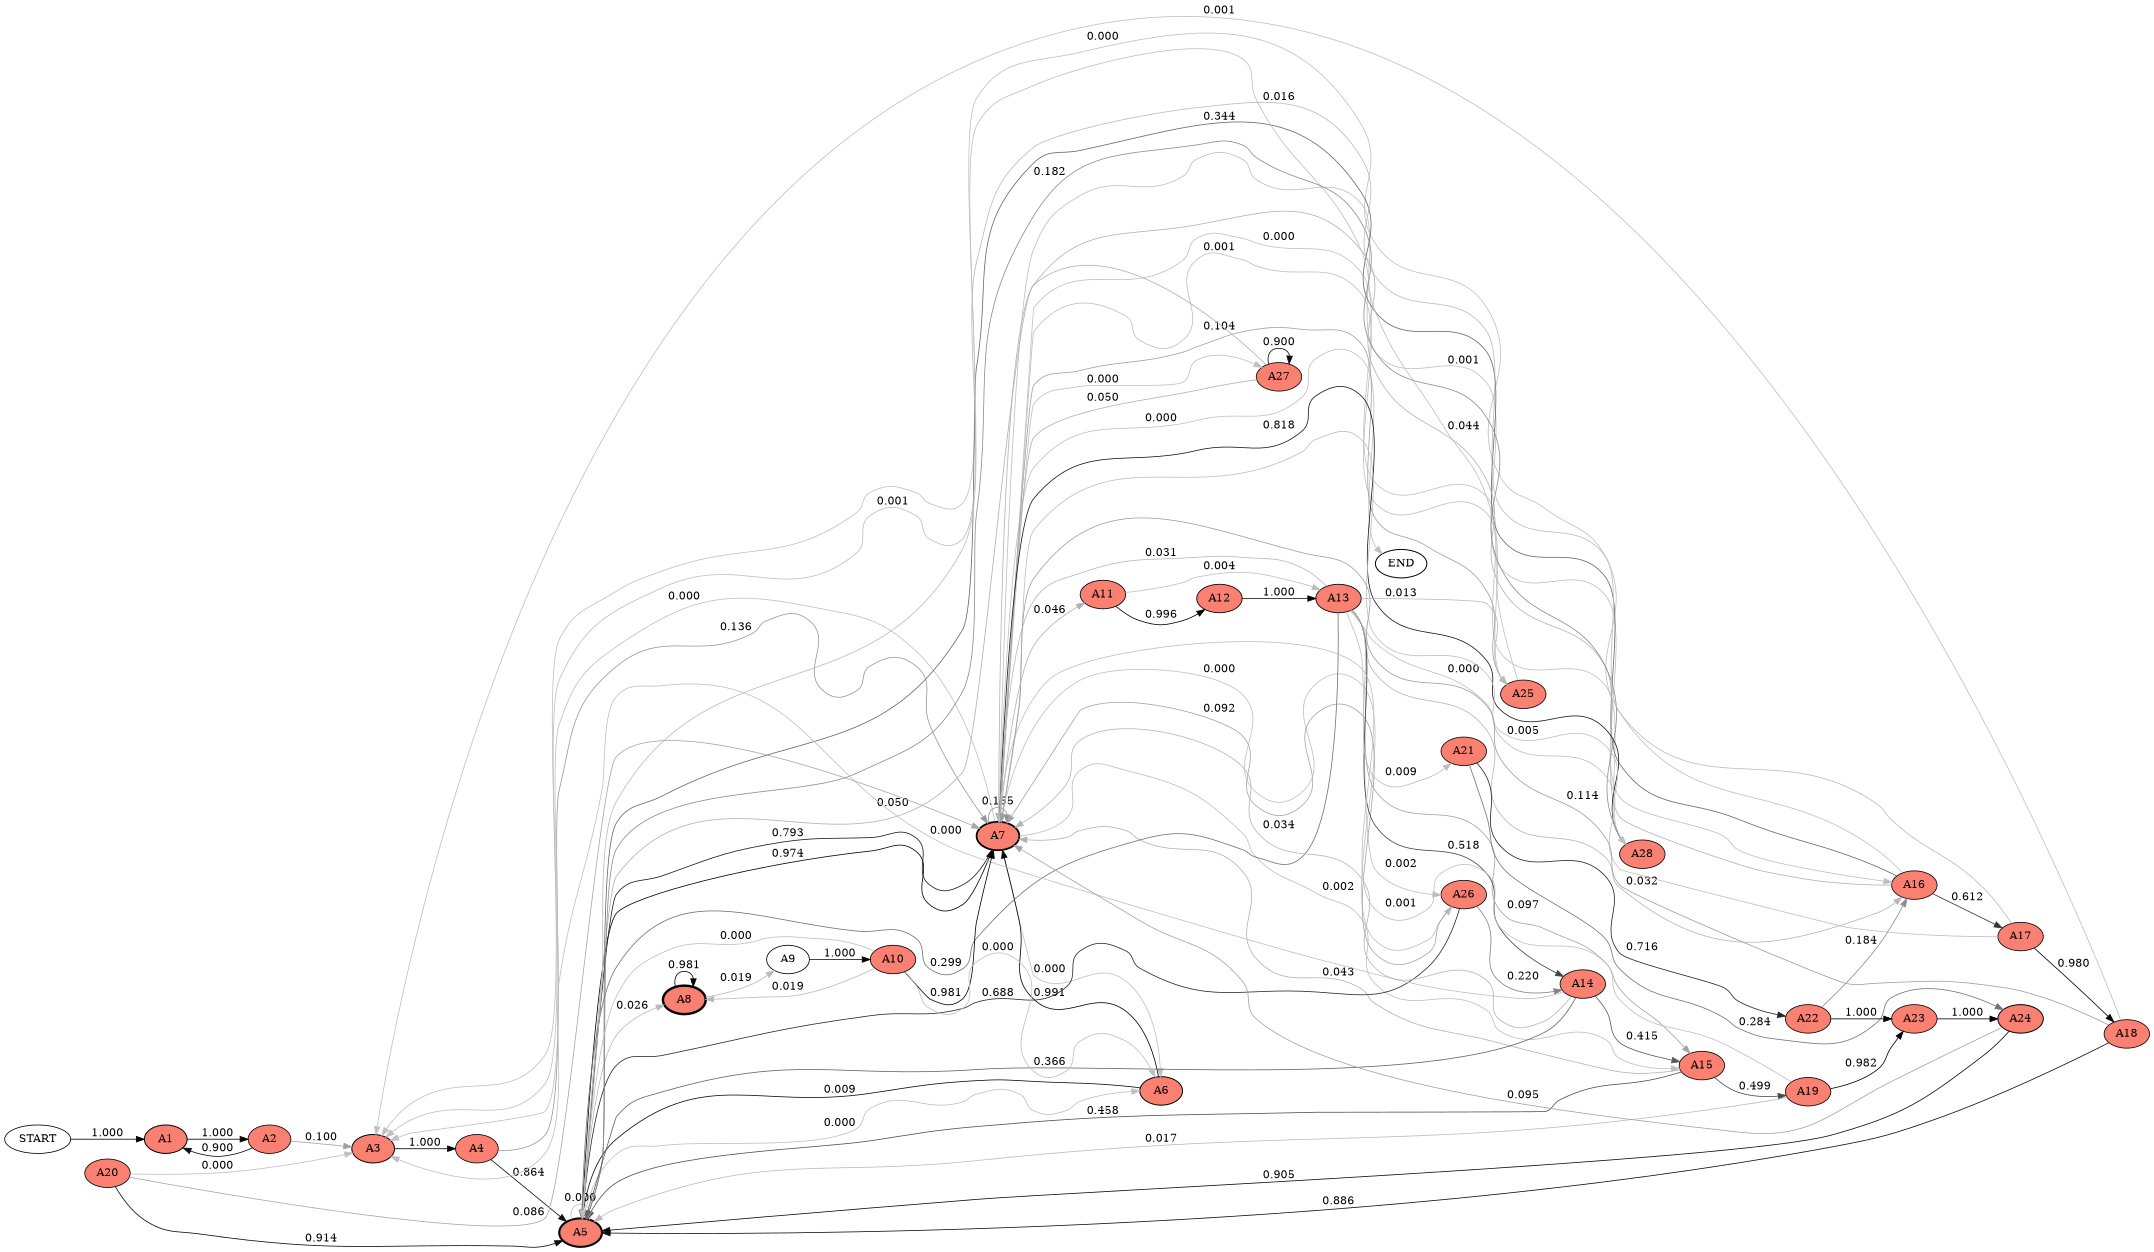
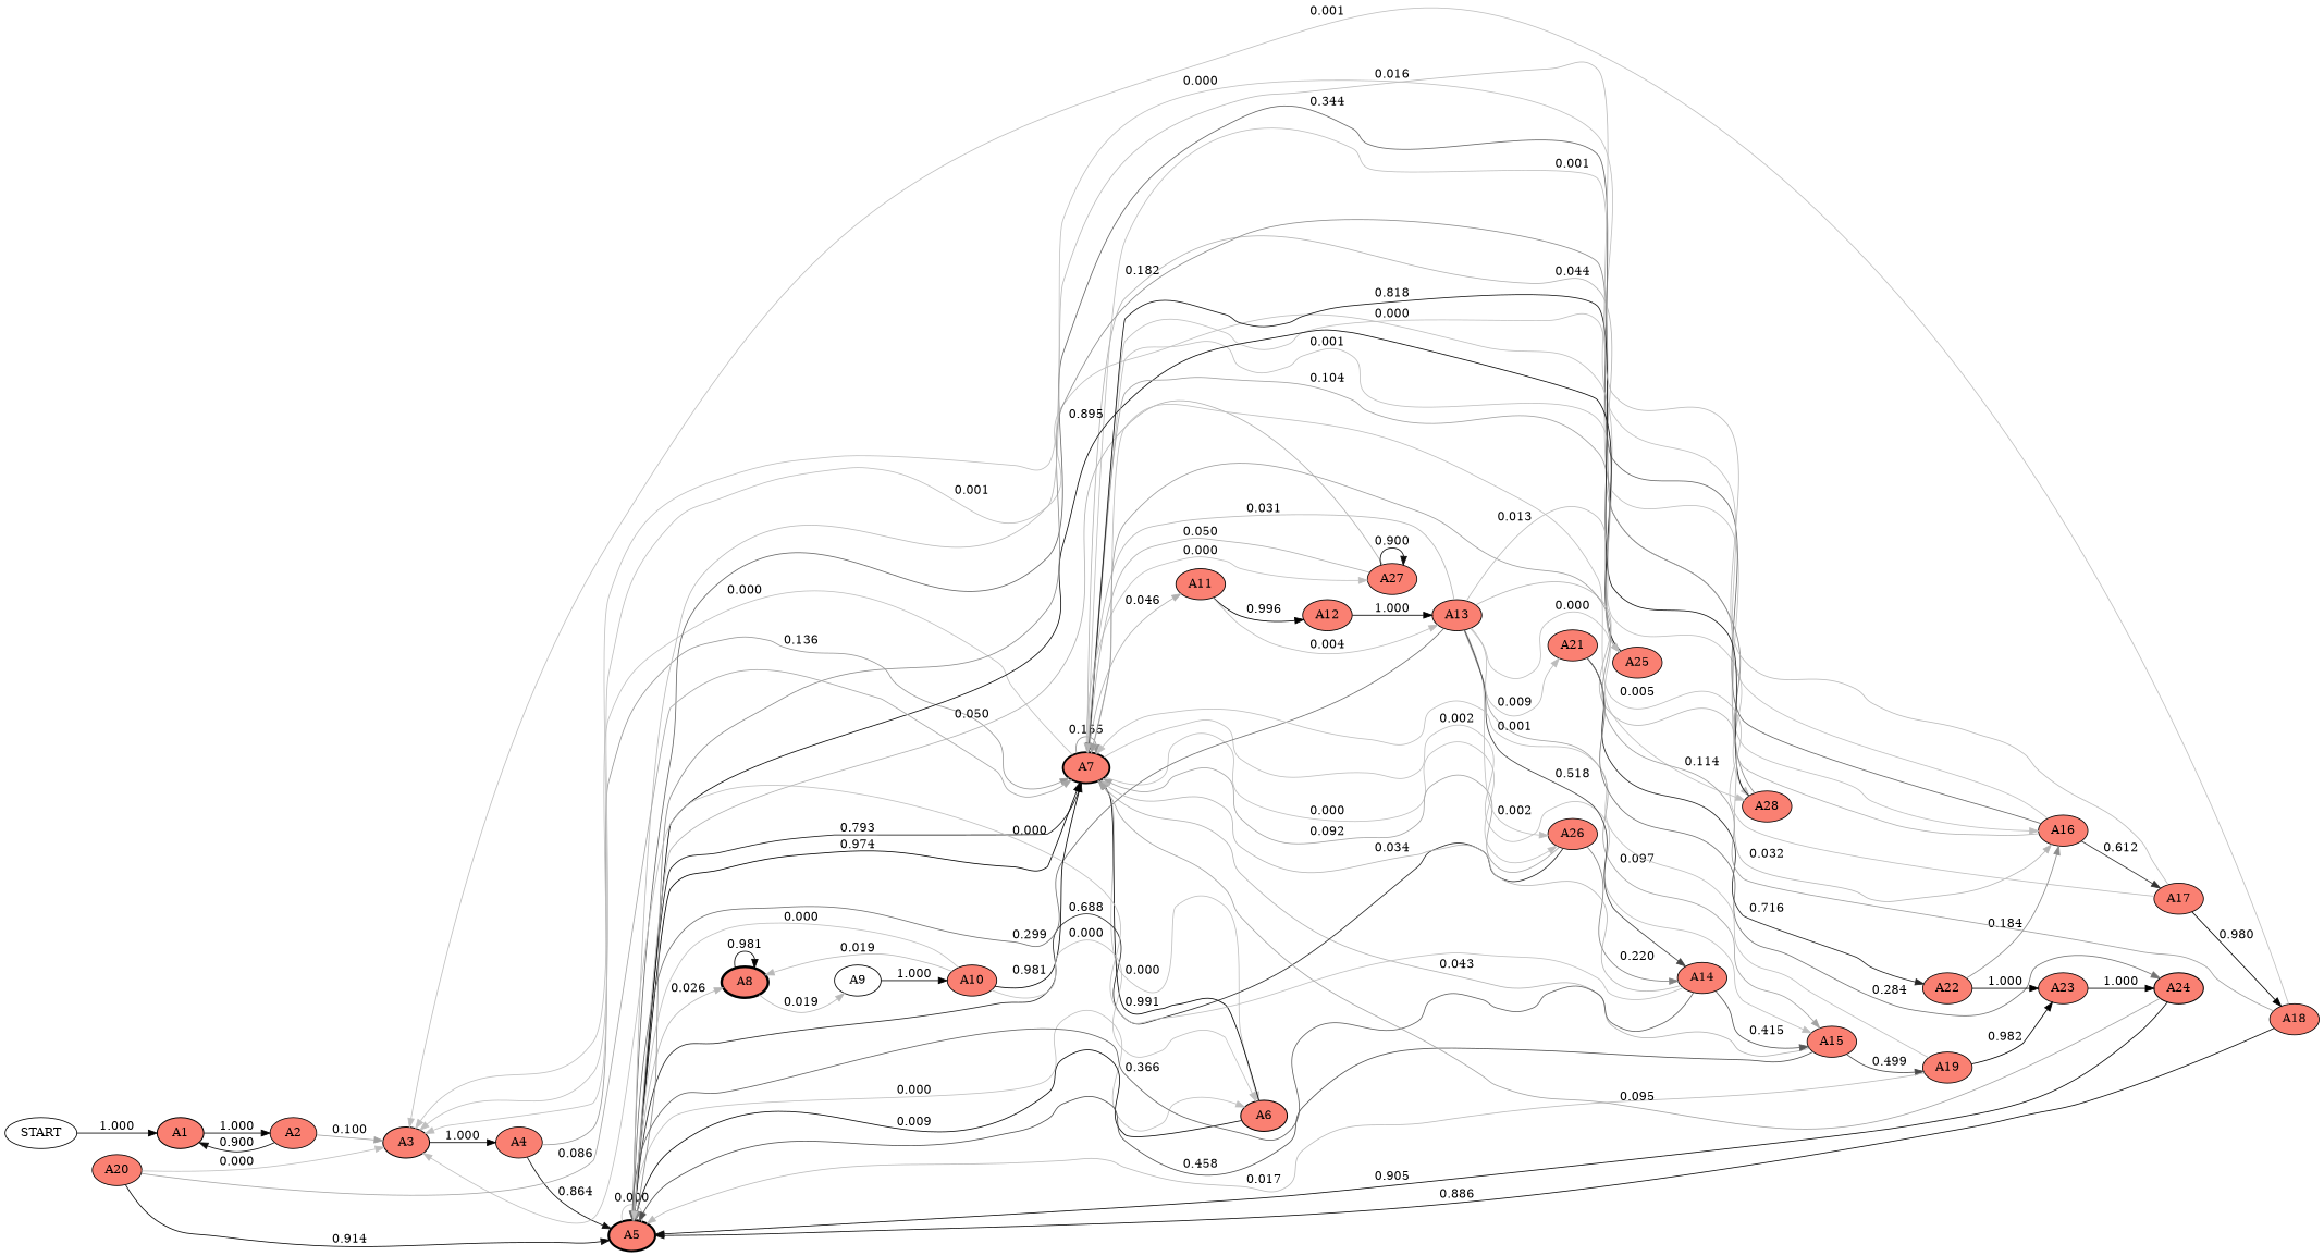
  digraph {
    rankdir=LR
    node [color=black fillcolor="#fa8072" fontcolor=black penwidth=1.2505765542132559 style=filled]
    edge [color="#bfbfbf" fontcolor=black weight=0.001]
    START [fillcolor="#ffffff" penwidth=1.0000041933234702]
    A1 [penwidth=1.2500524163349707]
    A2 [penwidth=1.0000419330679766]
    A3
    A4 [penwidth=1.0004612433706046]
    A5 [penwidth=2.5849615903159346]
    A7 [penwidth=2.241575356179271]
    A6
    A8 [penwidth=3.0531901988451375]
    A11 [penwidth=1.066385513616976]
    A15 [penwidth=1.0240713351828874]
    A16 [penwidth=1.0104340866954202]
    A25 [penwidth=1.002946992353419]
    A26 [penwidth=1.000591222041865]
    A27 [penwidth=1.0000838657654492]
    A28 [penwidth=1.0000461263543965]
-   END [fillcolor="#ffffff" penwidth=1.2500052416543377]
    A9 [fillcolor="#ffffff" penwidth=1.031716691203354]
    A12 [penwidth=1.066125022183427]
    A13 [penwidth=1.066385513616976]
    A19 [penwidth=1.0120195974437771]
    A17 [penwidth=1.0063905147564967]
    A14 [penwidth=1.0346148499337953]
    A10 [penwidth=1.031716691203354]
    A21 [penwidth=1.0006205715716923]
    A22 [penwidth=1.0004444716698253]
    A24 [penwidth=1.2507757144646154]
    A23 [penwidth=1.0004444716698253]
    A18 [penwidth=1.0062606949325552]
    A20 [penwidth=1.0118062746692753]
    START -> A1 [color="#000000" label=1.000 weight=1.0]
    A1 -> A2 [color="#000000" label=1.000 weight=1.0]
    A2 -> A1 [color="#0b0b0b" label=0.900 weight=0.9]
    A2 -> A3 [color="#a2a2a2" label=0.100 weight=0.1]
    A3 -> A4 [color="#000000" label=1.000 weight=1.0]
    A4 -> A5 [color="#101010" label=0.864 weight=0.8636363636363636]
    A4 -> A7 [color="#989898" label=0.136 weight=0.13636363636363635]
    A5 -> A5 [label=0.000]
    A5 -> A7 [color="#020202" label=0.974 weight=0.9738288669226823]
    A5 -> A6 [label=0.000]
    A5 -> A8 [color="#b7b7b7" label=0.026 weight=0.025810677794568217]
    A7 -> A3 [label=0.000]
    A7 -> A5 [color="#191919" label=0.793 weight=0.7933185335384328]
    A7 -> A7 [color="#939393" label=0.155 weight=0.1545325828555447]
    A7 -> A6 [label=0.000]
    A7 -> A11 [color="#b1b1b1" label=0.046 weight=0.0464474665547942]
    A7 -> A15 [color="#bebebe" label=0.002 weight=0.0022170558896191673]
    A7 -> A16 [color="#bebebe" label=0.001 weight=0.0013459655992168927]
    A7 -> A25 [color="#bebebe" label=0.001 weight=0.001459586071878059]
    A7 -> A26 [label=0.000]
    A7 -> A27 [label=0.000]
    A7 -> A28 [label=0.000]
-   A7 -> END [label=0.000]
    A6 -> A5 [color="#0b0b0b" label=0.009 weight=0.00909090909090909]
    A6 -> A7 [color="#010101" label=0.991 weight=0.990909090909091]
    A8 -> A8 [color="#020202" label=0.981 weight=0.981494396379349]
    A8 -> A9 [color="#b9b9b9" label=0.019 weight=0.018505603620650977]
    A11 -> A12 [color="#000000" label=0.996 weight=0.9960484225051747]
    A11 -> A13 [color="#bebebe" label=0.004 weight=0.003951577494825315]
    A15 -> A5 [color="#505050" label=0.458 weight=0.4580364900086881]
    A15 -> A7 [color="#b2b2b2" label=0.043 weight=0.043266724587315376]
    A15 -> A19 [color="#484848" label=0.499 weight=0.49869678540399653]
    A16 -> A3 [label=0.000]
    A16 -> A5 [color="#676767" label=0.344 weight=0.3436370935367322]
    A16 -> A7 [color="#b2b2b2" label=0.044 weight=0.04375752709755119]
    A16 -> A17 [color="#343434" label=0.612 weight=0.6122039341629868]
    A25 -> A3 [color="#bebebe" label=0.001 weight=0.001422475106685633]
+   A25 -> A5 [color="#0c0c0c" label=0.895 weight=0.8947368421052632]
    A25 -> A7 [color="#a1a1a1" label=0.104 weight=0.10384068278805121]
    A26 -> A5 [color="#282828" label=0.688 weight=0.6879432624113475]
    A26 -> A7 [color="#a4a4a4" label=0.092 weight=0.09219858156028368]
    A26 -> A14 [color="#838383" label=0.220 weight=0.2198581560283688]
    A27 -> A5 [color="#b0b0b0" label=0.050 weight=0.05]
    A27 -> A7 [color="#b0b0b0" label=0.050 weight=0.05]
    A27 -> A27 [color="#0b0b0b" label=0.900 weight=0.9]
    A28 -> A5 [color="#8c8c8c" label=0.182 weight=0.18181818181818182]
    A28 -> A7 [color="#161616" label=0.818 weight=0.8181818181818182]
    A9 -> A10 [color="#000000" label=1.000 weight=1.0]
    A12 -> A13 [color="#000000" label=1.000 weight=1.0]
    A13 -> A5 [color="#717171" label=0.299 weight=0.29856363294235716]
    A13 -> A7 [color="#b6b6b6" label=0.031 weight=0.030734491626419117]
    A13 -> A15 [color="#a3a3a3" label=0.097 weight=0.09734679796776015]
    A13 -> A16 [color="#b5b5b5" label=0.032 weight=0.031675343410901335]
    A13 -> A25 [color="#bbbbbb" label=0.013 weight=0.012670137364360535]
    A13 -> A26 [color="#bebebe" label=0.002 weight=0.0019444270212632504]
    A13 -> A28 [label=0.000]
    A13 -> A14 [color="#444444" label=0.518 weight=0.5177193752744151]
    A13 -> A21 [color="#bcbcbc" label=0.009 weight=0.00928307094022455]
    A19 -> A5 [color="#bababa" label=0.017 weight=0.016724738675958188]
    A19 -> A7 [color="#bebebe" label=0.001 weight=0.0010452961672473868]
    A19 -> A23 [color="#010101" label=0.982 weight=0.9822299651567944]
    A17 -> A5 [color="#bababa" label=0.016 weight=0.015737704918032787]
    A17 -> A7 [color="#bdbdbd" label=0.005 weight=0.0045901639344262295]
    A17 -> A18 [color="#020202" label=0.980 weight=0.979672131147541]
    A14 -> A3 [label=0.000]
    A14 -> A5 [color="#626262" label=0.366 weight=0.36584188292094144]
    A14 -> A7 [color="#b5b5b5" label=0.034 weight=0.0343995171997586]
    A14 -> A15 [color="#585858" label=0.415 weight=0.4154496077248039]
    A10 -> A5 [label=0.000]
    A10 -> A7 [color="#020202" label=0.981 weight=0.9807616286730795]
    A10 -> A6 [label=0.000]
    A10 -> A8 [color="#b9b9b9" label=0.019 weight=0.01871129266042957]
    A21 -> A22 [color="#242424" label=0.716 weight=0.7162162162162162]
    A21 -> A24 [color="#747474" label=0.284 weight=0.28378378378378377]
    A22 -> A16 [color="#8c8c8c" label=0.184 weight=0.183946891973446]
    A22 -> A23 [color="#000000" label=1.000 weight=1.0]
    A24 -> A5 [color="#0b0b0b" label=0.905 weight=0.9054054054054054]
    A24 -> A7 [color="#a3a3a3" label=0.095 weight=0.0945945945945946]
    A23 -> A24 [color="#000000" label=1.000 weight=1.0]
    A18 -> A3 [label=0.001]
    A18 -> A5 [color="#0d0d0d" label=0.886 weight=0.8855421686746988]
    A18 -> A7 [color="#9e9e9e" label=0.114 weight=0.11378848728246319]
    A20 -> A3 [label=0.000]
    A20 -> A5 [color="#0a0a0a" label=0.914 weight=0.9137992195814119]
    A20 -> A7 [color="#a6a6a6" label=0.086 weight=0.08584604469670096]
  }
